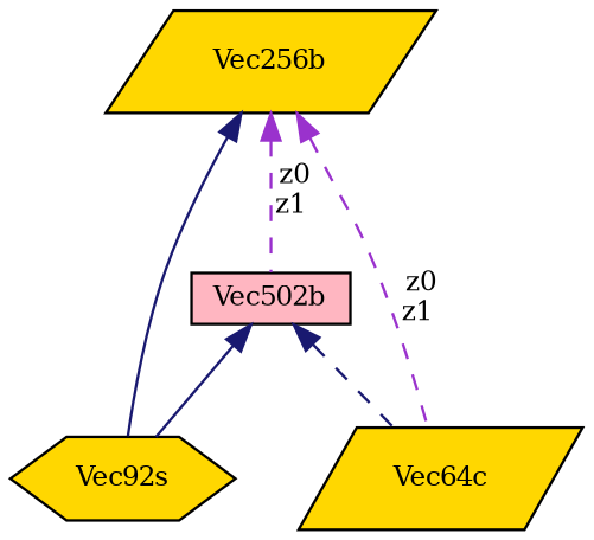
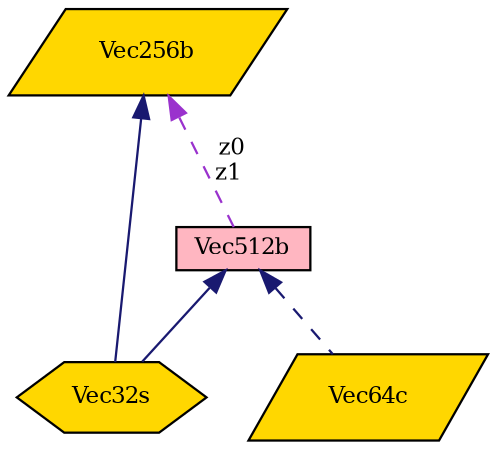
  digraph {
    fontname="DejaVu Serif"
    node [color=black fillcolor=gold fontname="DejaVu Serif" fontsize=10 shape=parallelogram style=filled]
    edge [color=midnightblue dir=back fontname="DejaVu Serif" fontsize=10 labelfontname=Helvetica labelfontsize=10 style=dashed]
-   n1 [fontcolor=black height=0.2 label=Vec92s shape=hexagon width=0.4]
-   n2 [fillcolor=lightpink height=0.2 label=Vec502b shape=box width=0.4]
+   n1 [fontcolor=black height=0.2 label=Vec32s shape=hexagon width=0.4]
+   n2 [fillcolor=lightpink height=0.2 label=Vec512b shape=box width=0.4]
    n3 [height=0.2 label=Vec64c width=0.4]
    n4 [height=0.2 label=Vec256b width=0.4]
    n2 -> n1 [style=solid]
    n2 -> n3
    n4 -> n1 [style=solid]
    n4 -> n2 [color=darkorchid3 label=" z0\nz1"]
-   n4 -> n3 [color=darkorchid3 label=" z0\nz1"]
  }
